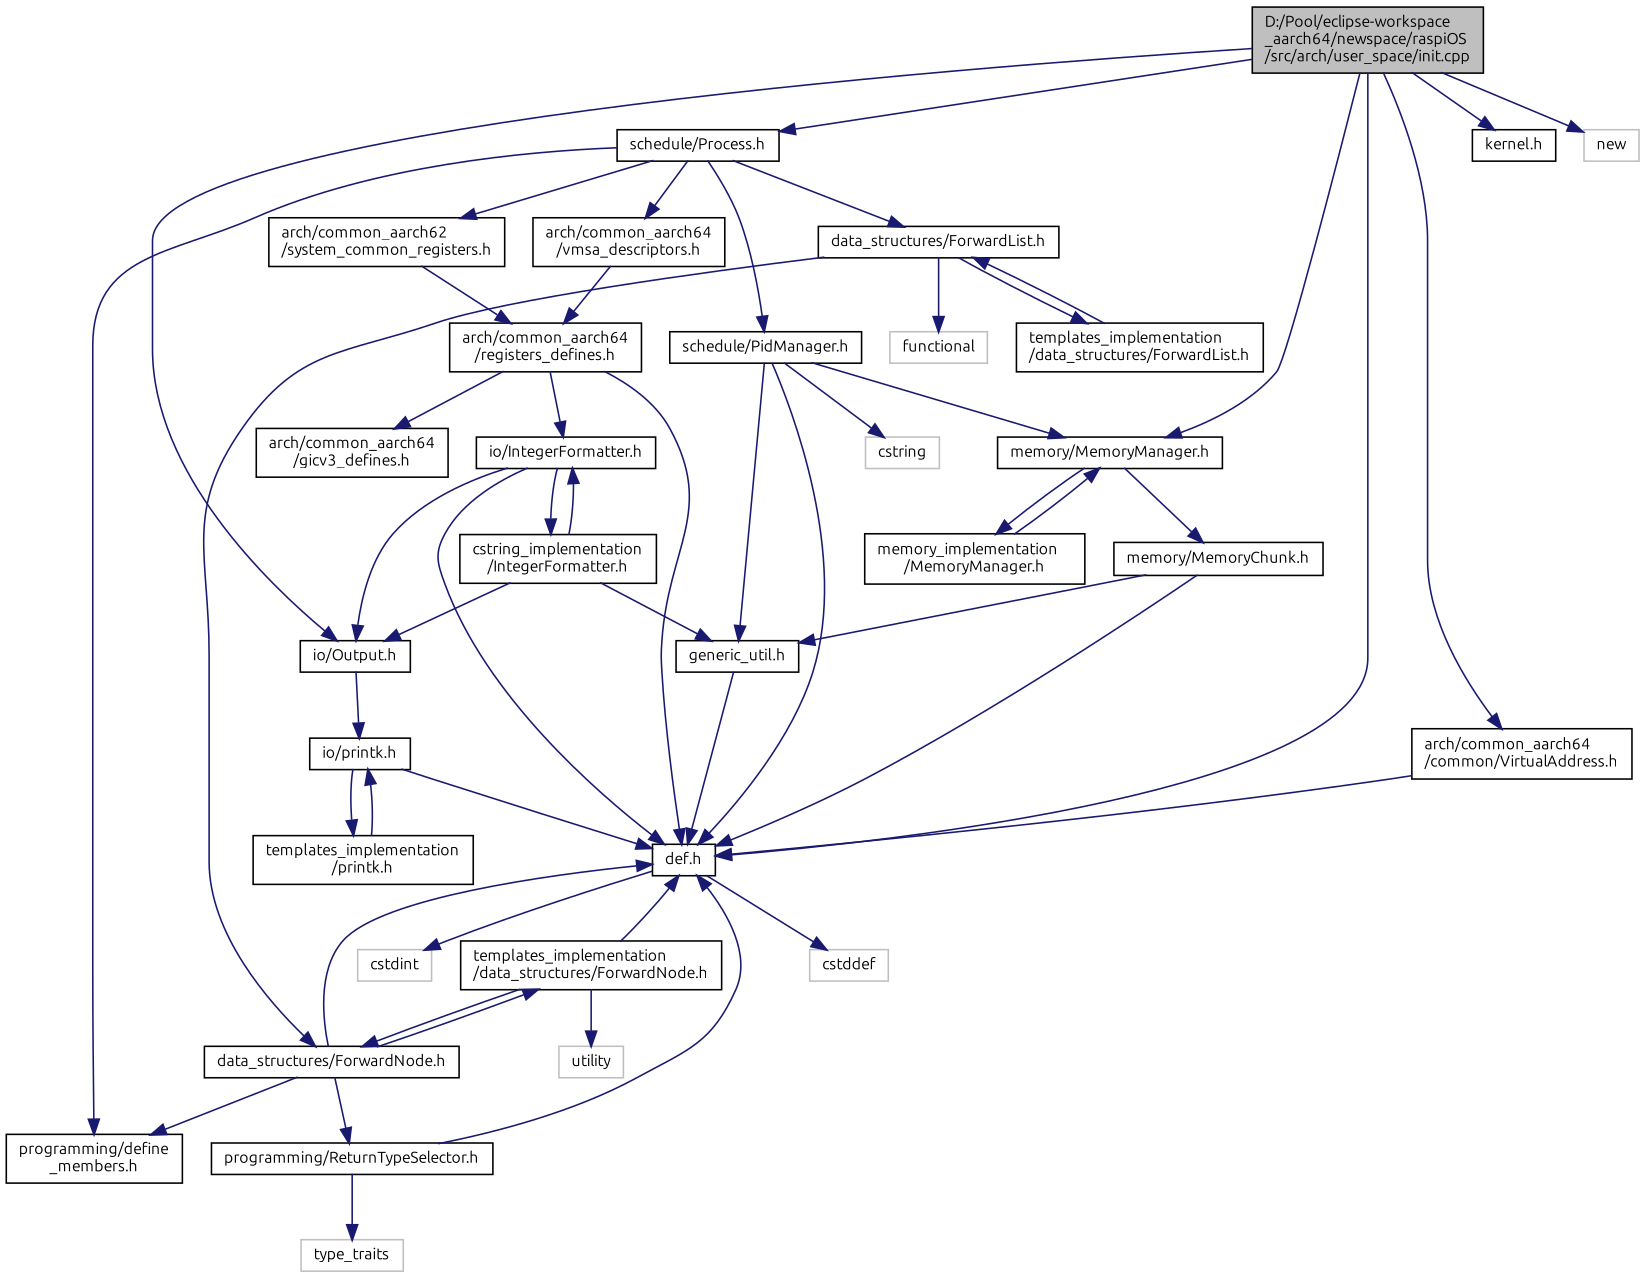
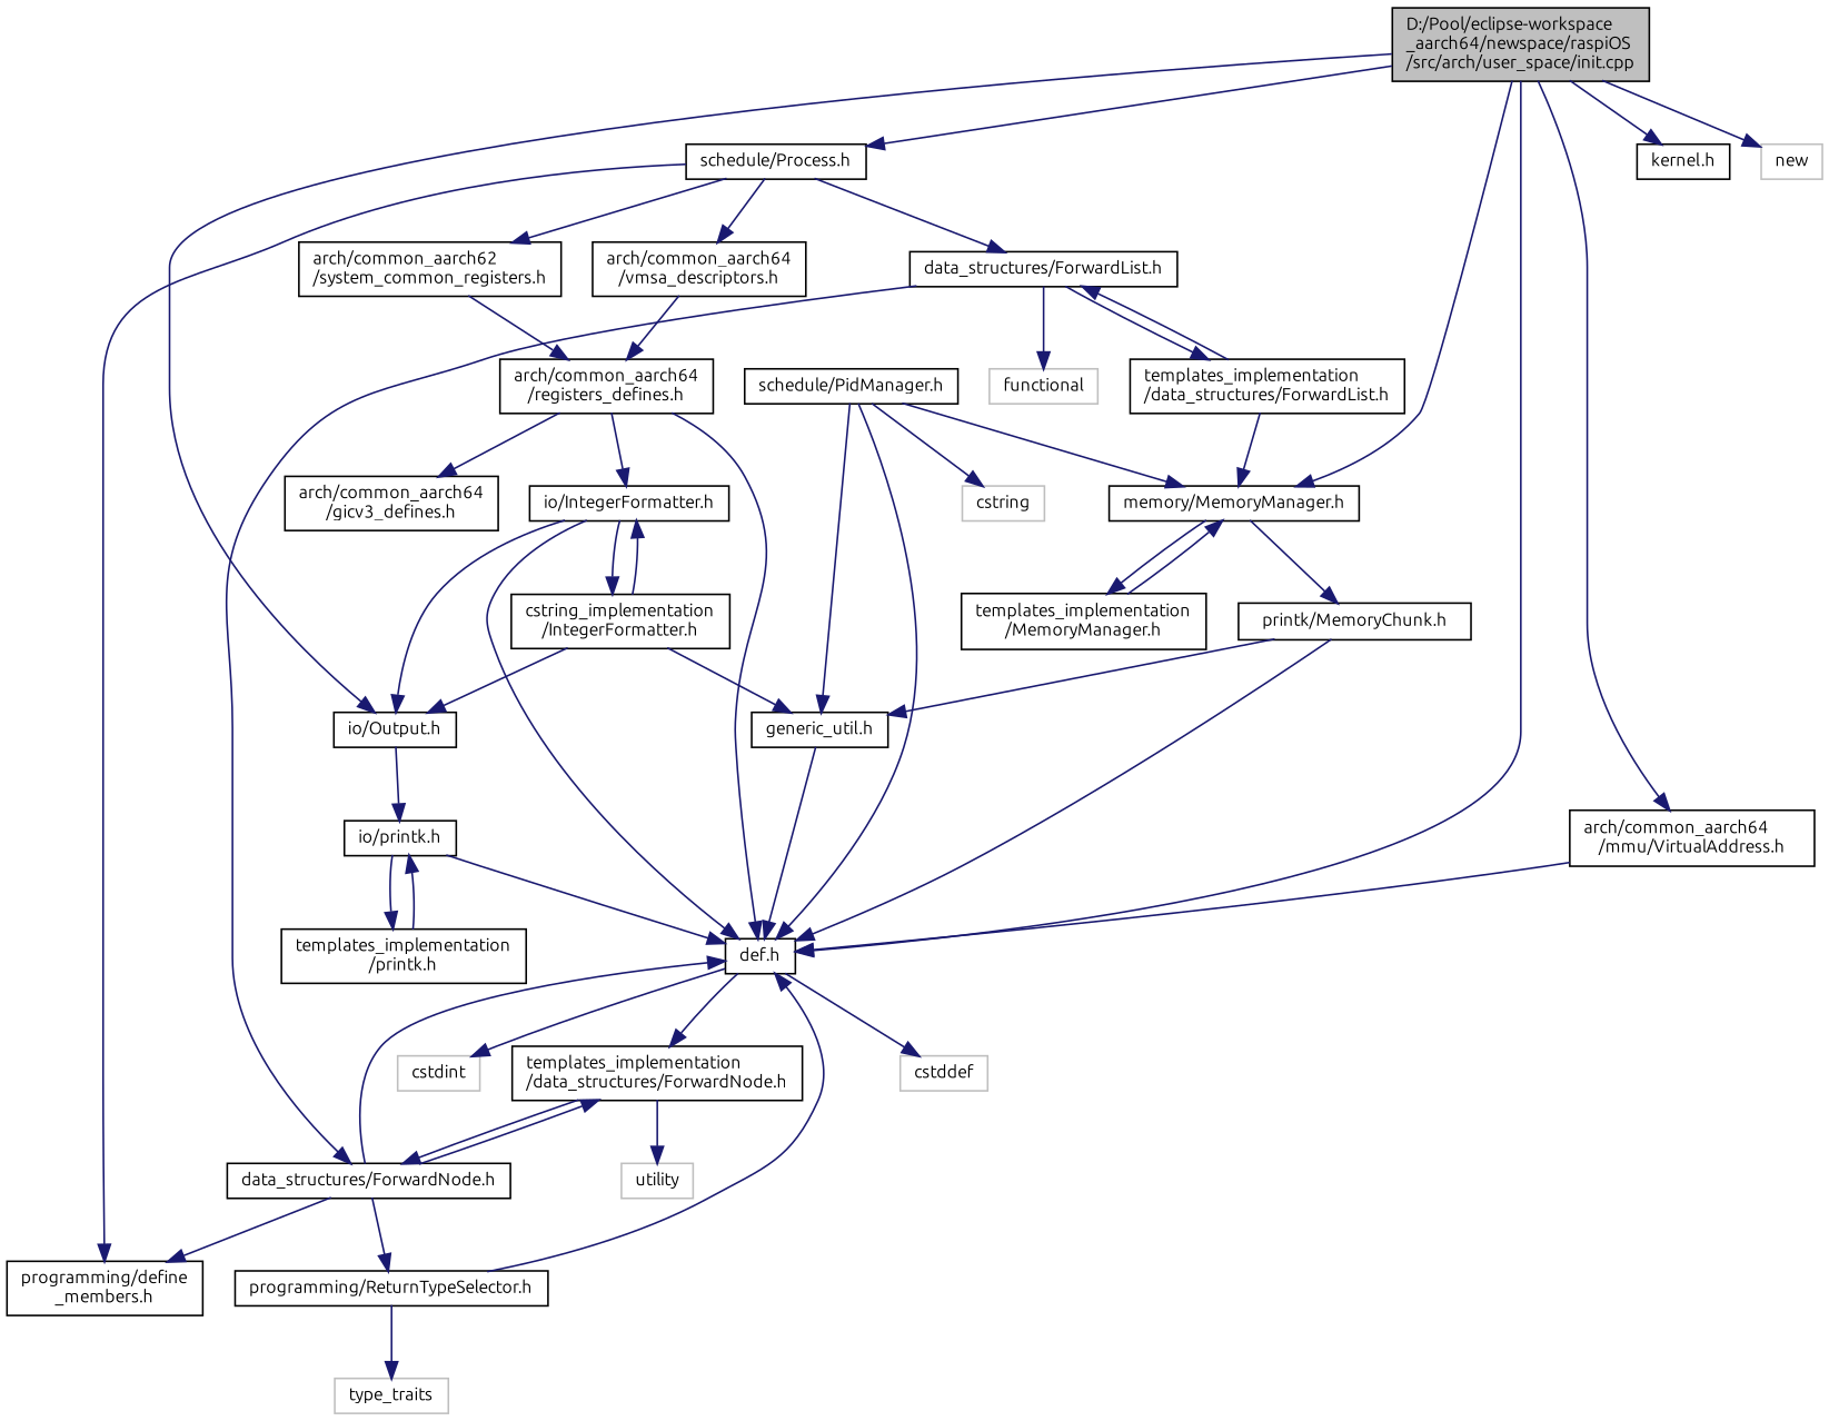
  digraph {
    fontname=Ubuntu
    node [color=black fillcolor=white fontname=Ubuntu fontsize=10 shape=record style=filled]
    edge [color=midnightblue fontname=Ubuntu fontsize=10 labelfontname=Helvetica labelfontsize=10 style=solid]
    n1 [fillcolor=grey75 fontcolor=black height=0.2 label="D:/Pool/eclipse-workspace\l_aarch64/newspace/raspiOS\l/src/arch/user_space/init.cpp" width=0.4]
    n2 [height=0.2 label="def.h" width=0.4]
    n3 [height=0.2 label="kernel.h" width=0.4]
-   n4 [height=0.2 label="arch/common_aarch64\l/common/VirtualAddress.h" width=0.4]
+   n4 [height=0.2 label="arch/common_aarch64\l/mmu/VirtualAddress.h" width=0.4]
    n5 [height=0.2 label="memory/MemoryManager.h" width=0.4]
    n6 [height=0.2 label="schedule/Process.h" width=0.4]
    n7 [height=0.2 label="io/Output.h" width=0.4]
    n8 [color=grey75 height=0.2 label=new width=0.4]
    n9 [color=grey75 height=0.2 label=cstddef width=0.4]
    n10 [color=grey75 height=0.2 label=cstdint width=0.4]
-   n11 [height=0.2 label="memory/MemoryChunk.h" width=0.4]
-   n12 [height=0.2 label="memory_implementation\l/MemoryManager.h" width=0.4]
+   n11 [height=0.2 label="printk/MemoryChunk.h" width=0.4]
+   n12 [height=0.2 label="templates_implementation\l/MemoryManager.h" width=0.4]
    n13 [height=0.2 label="data_structures/ForwardList.h" width=0.4]
    n14 [height=0.2 label="programming/define\l_members.h" width=0.4]
    n15 [height=0.2 label="schedule/PidManager.h" width=0.4]
    n16 [height=0.2 label="arch/common_aarch62\l/system_common_registers.h" width=0.4]
    n17 [height=0.2 label="arch/common_aarch64\l/vmsa_descriptors.h" width=0.4]
    n18 [height=0.2 label="io/printk.h" width=0.4]
    n19 [height=0.2 label="generic_util.h" width=0.4]
    n20 [height=0.2 label="data_structures/ForwardNode.h" width=0.4]
    n21 [color=grey75 height=0.2 label=functional width=0.4]
    n22 [height=0.2 label="templates_implementation\l/data_structures/ForwardList.h" width=0.4]
    n23 [color=grey75 height=0.2 label=cstring width=0.4]
    n24 [height=0.2 label="arch/common_aarch64\l/registers_defines.h" width=0.4]
    n25 [height=0.2 label="programming/ReturnTypeSelector.h" width=0.4]
    n26 [height=0.2 label="templates_implementation\l/data_structures/ForwardNode.h" width=0.4]
    n27 [color=grey75 height=0.2 label=type_traits width=0.4]
    n28 [color=grey75 height=0.2 label=utility width=0.4]
    n29 [height=0.2 label="io/IntegerFormatter.h" width=0.4]
    n30 [height=0.2 label="arch/common_aarch64\l/gicv3_defines.h" width=0.4]
    n31 [height=0.2 label="cstring_implementation\l/IntegerFormatter.h" width=0.4]
    n32 [height=0.2 label="templates_implementation\l/printk.h" width=0.4]
    n1 -> n2
    n1 -> n3
    n1 -> n4
    n1 -> n5
    n1 -> n6
    n1 -> n7
    n1 -> n8
    n2 -> n9
    n2 -> n10
    n4 -> n2
    n5 -> n11
    n5 -> n12
    n6 -> n13
    n6 -> n14
-   n6 -> n15
    n6 -> n16
    n6 -> n17
    n7 -> n18
    n11 -> n2
    n11 -> n19
    n12 -> n5
    n13 -> n20
    n13 -> n21
    n13 -> n22
    n15 -> n2
    n15 -> n5
    n15 -> n19
    n15 -> n23
    n16 -> n24
    n17 -> n24
    n18 -> n2
    n18 -> n32
    n19 -> n2
    n20 -> n2
    n20 -> n14
    n20 -> n25
    n20 -> n26
+   n22 -> n5
    n22 -> n13
    n24 -> n2
    n24 -> n29
    n24 -> n30
    n25 -> n2
    n25 -> n27
-   n26 -> n2
+   n2 -> n26
    n26 -> n20
    n26 -> n28
    n29 -> n2
    n29 -> n7
    n29 -> n31
    n31 -> n7
    n31 -> n19
    n31 -> n29
    n32 -> n18
  }
